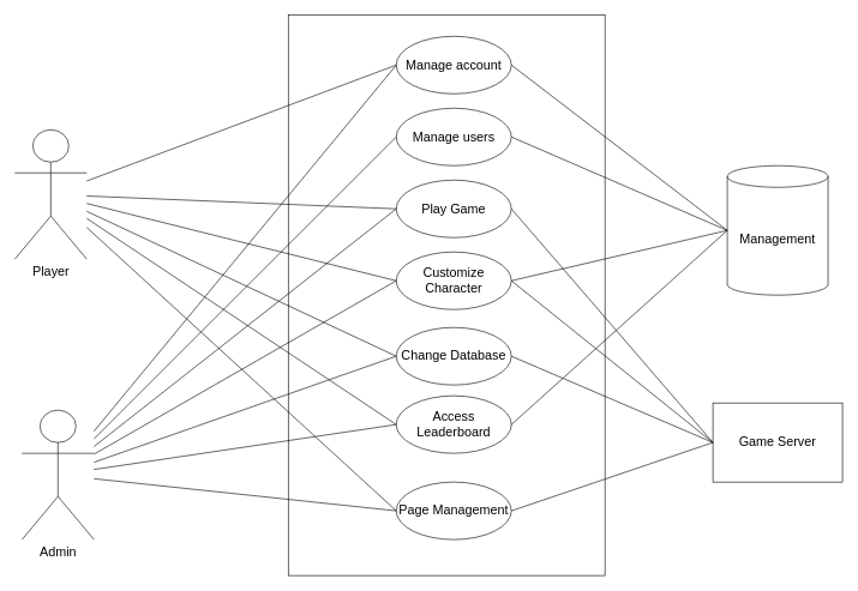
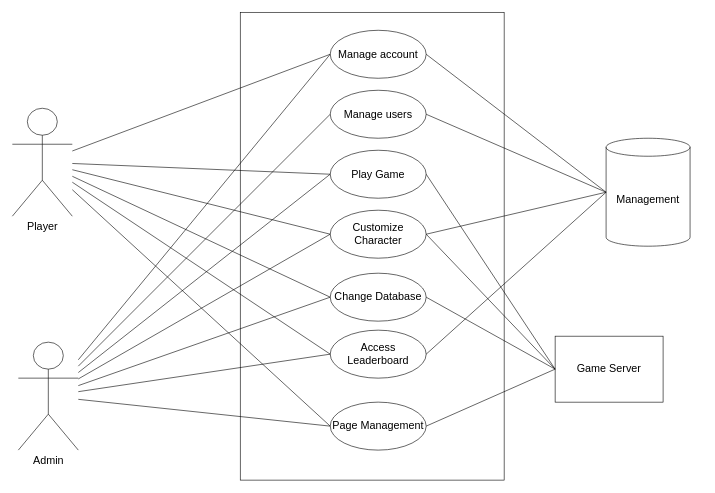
  <mxCell id="0" />
  <mxCell id="1" parent="0" />
  <mxCell id="2" value="" style="rounded=0;whiteSpace=wrap;html=1;" parent="1" vertex="1"><mxGeometry x="400" y="20" width="440" height="780" as="geometry" /></mxCell>
- <mxCell id="3" value="Game Server" style="html=1;whiteSpace=wrap;fontSize=18;" parent="1" vertex="1"><mxGeometry x="990" y="560" width="180" height="110" as="geometry" /></mxCell>
+ <mxCell id="3" value="Game Server" style="html=1;whiteSpace=wrap;fontSize=18;" parent="1" vertex="1"><mxGeometry x="925" y="560" width="180" height="110" as="geometry" /></mxCell>
  <mxCell id="4" value="Management" style="shape=cylinder3;whiteSpace=wrap;html=1;boundedLbl=1;backgroundOutline=1;size=15;fontSize=18;" parent="1" vertex="1"><mxGeometry x="1010" y="230" width="140" height="180" as="geometry" /></mxCell>
  <mxCell id="5" value="&lt;font style=&quot;font-size: 18px;&quot;&gt;Admin&lt;/font&gt;" style="shape=umlActor;verticalLabelPosition=bottom;verticalAlign=top;html=1;" parent="1" vertex="1"><mxGeometry x="30" y="570" width="100" height="180" as="geometry" /></mxCell>
  <mxCell id="6" value="Player" style="shape=umlActor;verticalLabelPosition=bottom;verticalAlign=top;html=1;fontSize=18;" parent="1" vertex="1"><mxGeometry x="20" y="180" width="100" height="180" as="geometry" /></mxCell>
  <mxCell id="7" value="Manage users" style="ellipse;whiteSpace=wrap;html=1;fontSize=18;" parent="1" vertex="1"><mxGeometry x="550" y="150" width="160" height="80" as="geometry" /></mxCell>
  <mxCell id="8" value="Play Game" style="ellipse;whiteSpace=wrap;html=1;fontSize=18;" parent="1" vertex="1"><mxGeometry x="550" y="250" width="160" height="80" as="geometry" /></mxCell>
  <mxCell id="9" value="" style="endArrow=none;html=1;rounded=0;entryX=0;entryY=0.5;entryDx=0;entryDy=0;" parent="1" source="6" target="12" edge="1"><mxGeometry width="50" height="50" relative="1" as="geometry"><mxPoint x="390" y="230" as="sourcePoint" /><mxPoint x="440" y="180" as="targetPoint" /></mxGeometry></mxCell>
  <mxCell id="10" value="" style="endArrow=none;html=1;rounded=0;entryX=0;entryY=0.5;entryDx=0;entryDy=0;" parent="1" source="5" target="7" edge="1"><mxGeometry width="50" height="50" relative="1" as="geometry"><mxPoint x="130" y="340" as="sourcePoint" /><mxPoint x="300" y="100" as="targetPoint" /></mxGeometry></mxCell>
  <mxCell id="11" value="" style="endArrow=none;html=1;rounded=0;entryX=0;entryY=0.5;entryDx=0;entryDy=0;" parent="1" source="5" target="8" edge="1"><mxGeometry width="50" height="50" relative="1" as="geometry"><mxPoint x="130" y="300" as="sourcePoint" /><mxPoint x="300" y="100" as="targetPoint" /></mxGeometry></mxCell>
  <mxCell id="12" value="Manage account" style="ellipse;whiteSpace=wrap;html=1;fontSize=18;" parent="1" vertex="1"><mxGeometry x="550" y="50" width="160" height="80" as="geometry" /></mxCell>
  <mxCell id="13" value="" style="endArrow=none;html=1;rounded=0;entryX=0;entryY=0.5;entryDx=0;entryDy=0;entryPerimeter=0;exitX=1;exitY=0.5;exitDx=0;exitDy=0;" parent="1" source="12" target="4" edge="1"><mxGeometry width="50" height="50" relative="1" as="geometry"><mxPoint x="410" y="230" as="sourcePoint" /><mxPoint x="460" y="180" as="targetPoint" /></mxGeometry></mxCell>
  <mxCell id="14" value="" style="endArrow=none;html=1;rounded=0;entryX=0;entryY=0.5;entryDx=0;entryDy=0;" parent="1" source="5" target="12" edge="1"><mxGeometry width="50" height="50" relative="1" as="geometry"><mxPoint x="140" y="335" as="sourcePoint" /><mxPoint x="290" y="200" as="targetPoint" /></mxGeometry></mxCell>
  <mxCell id="15" value="Customize Character" style="ellipse;whiteSpace=wrap;html=1;fontSize=18;" parent="1" vertex="1"><mxGeometry x="550" y="350" width="160" height="80" as="geometry" /></mxCell>
  <mxCell id="16" value="Change Database" style="ellipse;whiteSpace=wrap;html=1;fontSize=18;" parent="1" vertex="1"><mxGeometry x="550" y="455" width="160" height="80" as="geometry" /></mxCell>
  <mxCell id="17" value="Access Leaderboard" style="ellipse;whiteSpace=wrap;html=1;fontSize=18;" parent="1" vertex="1"><mxGeometry x="550" y="550" width="160" height="80" as="geometry" /></mxCell>
  <mxCell id="18" value="&lt;font color=&quot;#000000&quot;&gt;Page Management&lt;/font&gt;" style="ellipse;whiteSpace=wrap;html=1;fontSize=18;fontColor=#FF0000;" parent="1" vertex="1"><mxGeometry x="550" y="670" width="160" height="80" as="geometry" /></mxCell>
  <mxCell id="19" value="" style="endArrow=none;html=1;rounded=0;entryX=0;entryY=0.5;entryDx=0;entryDy=0;" parent="1" source="6" target="15" edge="1"><mxGeometry width="50" height="50" relative="1" as="geometry"><mxPoint x="120" y="238" as="sourcePoint" /><mxPoint x="540" y="220" as="targetPoint" /></mxGeometry></mxCell>
  <mxCell id="20" value="" style="endArrow=none;html=1;rounded=0;entryX=0;entryY=0.5;entryDx=0;entryDy=0;" parent="1" source="5" target="15" edge="1"><mxGeometry width="50" height="50" relative="1" as="geometry"><mxPoint x="100" y="220" as="sourcePoint" /><mxPoint x="520" y="470" as="targetPoint" /></mxGeometry></mxCell>
  <mxCell id="21" value="" style="endArrow=none;html=1;rounded=0;entryX=0;entryY=0.5;entryDx=0;entryDy=0;" parent="1" source="6" target="8" edge="1"><mxGeometry width="50" height="50" relative="1" as="geometry"><mxPoint x="140" y="371" as="sourcePoint" /><mxPoint x="210" y="640" as="targetPoint" /></mxGeometry></mxCell>
  <mxCell id="22" value="" style="endArrow=none;html=1;rounded=0;entryX=0;entryY=0.5;entryDx=0;entryDy=0;" parent="1" source="6" target="16" edge="1"><mxGeometry width="50" height="50" relative="1" as="geometry"><mxPoint x="130" y="140" as="sourcePoint" /><mxPoint x="410" y="740" as="targetPoint" /></mxGeometry></mxCell>
  <mxCell id="23" value="" style="endArrow=none;html=1;rounded=0;entryX=0;entryY=0.5;entryDx=0;entryDy=0;" parent="1" source="5" target="16" edge="1"><mxGeometry width="50" height="50" relative="1" as="geometry"><mxPoint x="70" y="230" as="sourcePoint" /><mxPoint x="490" y="585" as="targetPoint" /></mxGeometry></mxCell>
  <mxCell id="24" value="" style="endArrow=none;html=1;rounded=0;entryX=0;entryY=0.5;entryDx=0;entryDy=0;" parent="1" source="6" target="17" edge="1"><mxGeometry width="50" height="50" relative="1" as="geometry"><mxPoint x="110" y="499" as="sourcePoint" /><mxPoint x="530" y="611" as="targetPoint" /></mxGeometry></mxCell>
  <mxCell id="25" value="" style="endArrow=none;html=1;rounded=0;entryX=0;entryY=0.5;entryDx=0;entryDy=0;" parent="1" source="5" target="17" edge="1"><mxGeometry width="50" height="50" relative="1" as="geometry"><mxPoint x="50" y="300" as="sourcePoint" /><mxPoint x="470" y="729" as="targetPoint" /></mxGeometry></mxCell>
  <mxCell id="26" value="" style="endArrow=none;html=1;rounded=0;exitX=1;exitY=0.5;exitDx=0;exitDy=0;entryX=0;entryY=0.5;entryDx=0;entryDy=0;entryPerimeter=0;" parent="1" source="7" target="4" edge="1"><mxGeometry width="50" height="50" relative="1" as="geometry"><mxPoint x="720" y="100" as="sourcePoint" /><mxPoint x="940" y="380" as="targetPoint" /></mxGeometry></mxCell>
  <mxCell id="27" value="" style="endArrow=none;html=1;rounded=0;exitX=1;exitY=0.5;exitDx=0;exitDy=0;entryX=0;entryY=0.5;entryDx=0;entryDy=0;" parent="1" source="8" target="3" edge="1"><mxGeometry width="50" height="50" relative="1" as="geometry"><mxPoint x="743" y="380" as="sourcePoint" /><mxPoint x="1043" y="460" as="targetPoint" /></mxGeometry></mxCell>
  <mxCell id="28" value="" style="endArrow=none;html=1;rounded=0;exitX=1;exitY=0.5;exitDx=0;exitDy=0;entryX=0;entryY=0.5;entryDx=0;entryDy=0;entryPerimeter=0;" parent="1" source="17" target="4" edge="1"><mxGeometry width="50" height="50" relative="1" as="geometry"><mxPoint x="890" y="290" as="sourcePoint" /><mxPoint x="1170" y="675" as="targetPoint" /></mxGeometry></mxCell>
  <mxCell id="29" value="" style="endArrow=none;html=1;rounded=0;entryX=0;entryY=0.5;entryDx=0;entryDy=0;exitX=1;exitY=0.5;exitDx=0;exitDy=0;" parent="1" source="18" target="3" edge="1"><mxGeometry width="50" height="50" relative="1" as="geometry"><mxPoint x="750" y="700" as="sourcePoint" /><mxPoint x="1050" y="380" as="targetPoint" /></mxGeometry></mxCell>
  <mxCell id="30" value="" style="endArrow=none;html=1;rounded=0;exitX=1;exitY=0.5;exitDx=0;exitDy=0;entryX=0;entryY=0.5;entryDx=0;entryDy=0;entryPerimeter=0;" parent="1" source="15" target="4" edge="1"><mxGeometry width="50" height="50" relative="1" as="geometry"><mxPoint x="860" y="302.5" as="sourcePoint" /><mxPoint x="1140" y="687.5" as="targetPoint" /></mxGeometry></mxCell>
  <mxCell id="31" value="" style="endArrow=none;html=1;rounded=0;exitX=1;exitY=0.5;exitDx=0;exitDy=0;entryX=0;entryY=0.5;entryDx=0;entryDy=0;" parent="1" source="15" target="3" edge="1"><mxGeometry width="50" height="50" relative="1" as="geometry"><mxPoint x="800" y="520" as="sourcePoint" /><mxPoint x="980" y="650" as="targetPoint" /></mxGeometry></mxCell>
  <mxCell id="32" value="" style="endArrow=none;html=1;rounded=0;exitX=1;exitY=0.5;exitDx=0;exitDy=0;entryX=0;entryY=0.5;entryDx=0;entryDy=0;" parent="1" source="16" target="3" edge="1"><mxGeometry width="50" height="50" relative="1" as="geometry"><mxPoint x="770" y="590" as="sourcePoint" /><mxPoint x="1050" y="875" as="targetPoint" /></mxGeometry></mxCell>
  <mxCell id="33" value="" style="endArrow=none;html=1;rounded=0;entryX=0;entryY=0.5;entryDx=0;entryDy=0;" edge="1" parent="1" source="6" target="18"><mxGeometry width="50" height="50" relative="1" as="geometry"><mxPoint x="140" y="723" as="sourcePoint" /><mxPoint x="560" y="660" as="targetPoint" /></mxGeometry></mxCell>
  <mxCell id="34" value="" style="endArrow=none;html=1;rounded=0;entryX=0;entryY=0.5;entryDx=0;entryDy=0;" edge="1" parent="1" source="5" target="18"><mxGeometry width="50" height="50" relative="1" as="geometry"><mxPoint x="100" y="370" as="sourcePoint" /><mxPoint x="530" y="764" as="targetPoint" /></mxGeometry></mxCell>
